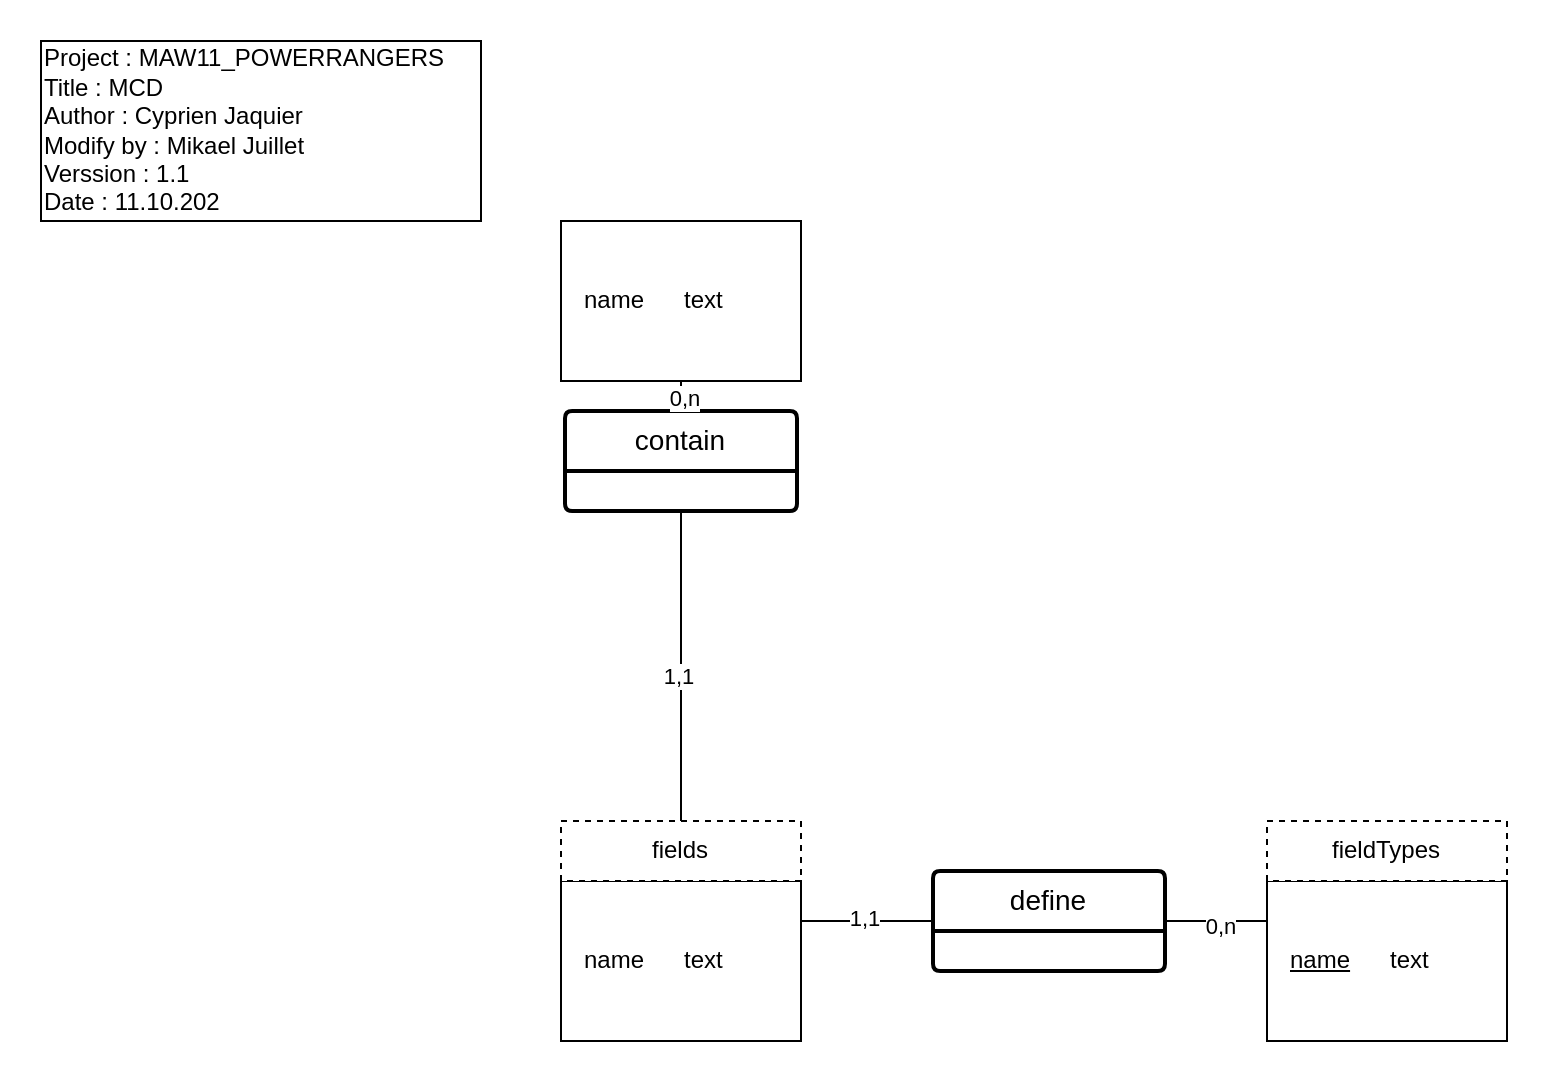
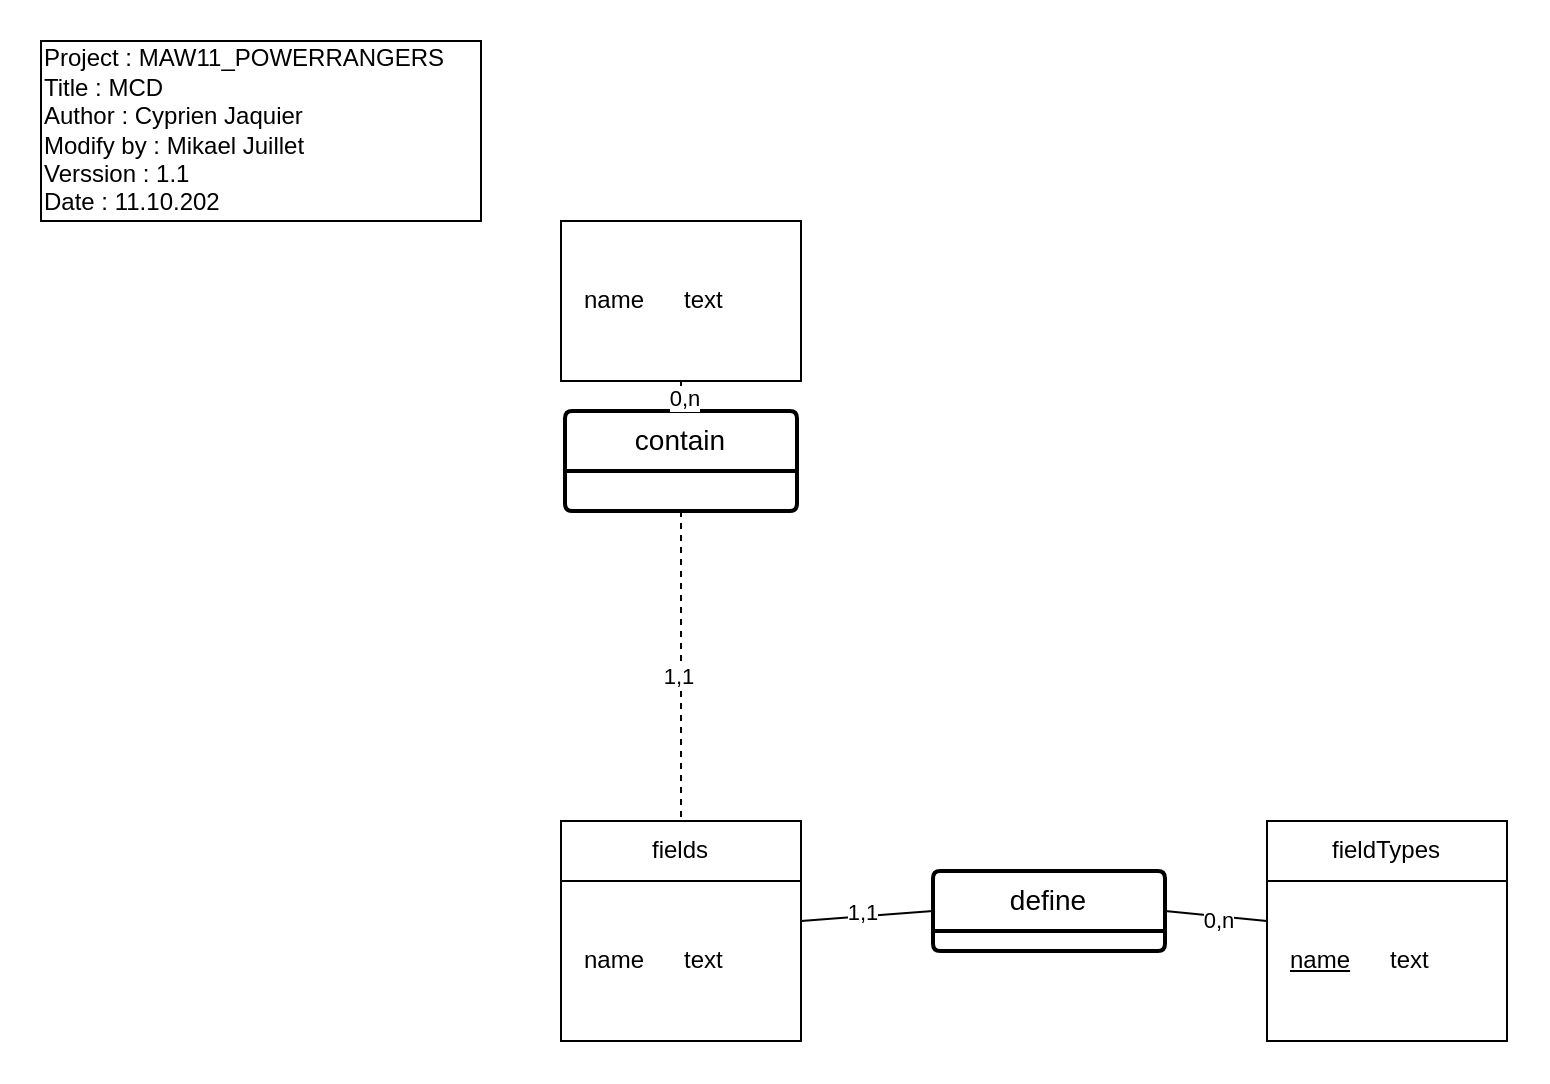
  <mxCell id="0" />
  <mxCell id="1" parent="0" />
  <mxCell id="2" value="" style="group" parent="1" vertex="1" connectable="0"><mxGeometry x="280" y="80" width="120" height="110" as="geometry" /></mxCell>
  <mxCell id="3" value="" style="rounded=0;whiteSpace=wrap;html=1;" parent="2" vertex="1"><mxGeometry y="30" width="120" height="80" as="geometry" /></mxCell>
  <mxCell id="4" value="name" style="text;html=1;strokeColor=none;fillColor=none;align=left;verticalAlign=middle;whiteSpace=wrap;rounded=0;" parent="2" vertex="1"><mxGeometry x="10" y="30" width="50" height="80" as="geometry" /></mxCell>
  <mxCell id="5" value="text" style="text;html=1;strokeColor=none;fillColor=none;align=left;verticalAlign=middle;whiteSpace=wrap;rounded=0;" parent="2" vertex="1"><mxGeometry x="60" y="30" width="60" height="80" as="geometry" /></mxCell>
  <mxCell id="6" value="" style="group" vertex="1" connectable="0" parent="1"><mxGeometry x="280" y="410" width="120" height="110" as="geometry" /></mxCell>
  <mxCell id="7" value="" style="rounded=0;whiteSpace=wrap;html=1;" vertex="1" parent="6"><mxGeometry y="30" width="120" height="80" as="geometry" /></mxCell>
- <mxCell id="8" value="fields" style="rounded=0;whiteSpace=wrap;html=1;dashed=1;" vertex="1" parent="6"><mxGeometry width="120" height="30" as="geometry" /></mxCell>
+ <mxCell id="8" value="fields" style="rounded=0;whiteSpace=wrap;html=1;" vertex="1" parent="6"><mxGeometry width="120" height="30" as="geometry" /></mxCell>
  <mxCell id="9" value="name" style="text;html=1;strokeColor=none;fillColor=none;align=left;verticalAlign=middle;whiteSpace=wrap;rounded=0;" vertex="1" parent="6"><mxGeometry x="10" y="30" width="50" height="80" as="geometry" /></mxCell>
  <mxCell id="10" value="text" style="text;html=1;strokeColor=none;fillColor=none;align=left;verticalAlign=middle;whiteSpace=wrap;rounded=0;" vertex="1" parent="6"><mxGeometry x="60" y="30" width="60" height="80" as="geometry" /></mxCell>
  <mxCell id="11" value="contain" style="swimlane;childLayout=stackLayout;horizontal=1;startSize=30;horizontalStack=0;rounded=1;fontSize=14;fontStyle=0;strokeWidth=2;resizeParent=0;resizeLast=1;shadow=0;dashed=0;align=center;arcSize=4;whiteSpace=wrap;html=1;" vertex="1" parent="1"><mxGeometry x="282" y="205" width="116" height="50" as="geometry" /></mxCell>
  <mxCell id="12" value="" style="endArrow=none;html=1;rounded=0;exitX=1;exitY=1;exitDx=0;exitDy=0;entryX=0.5;entryY=0;entryDx=0;entryDy=0;" edge="1" parent="1" source="4" target="11"><mxGeometry relative="1" as="geometry"><mxPoint x="96" y="300" as="sourcePoint" /><mxPoint x="256" y="300" as="targetPoint" /></mxGeometry></mxCell>
  <mxCell id="13" value="" style="resizable=0;html=1;whiteSpace=wrap;align=right;verticalAlign=bottom;" connectable="0" vertex="1" parent="12"><mxGeometry x="1" relative="1" as="geometry" /></mxCell>
  <mxCell id="14" value="0,n" style="edgeLabel;html=1;align=center;verticalAlign=middle;resizable=0;points=[];" vertex="1" connectable="0" parent="12"><mxGeometry y="1" relative="1" as="geometry"><mxPoint as="offset" /></mxGeometry></mxCell>
- <mxCell id="15" value="" style="endArrow=none;html=1;rounded=0;exitX=0.5;exitY=1;exitDx=0;exitDy=0;entryX=0.5;entryY=0;entryDx=0;entryDy=0;" edge="1" parent="1" source="11" target="8"><mxGeometry relative="1" as="geometry"><mxPoint x="350" y="200" as="sourcePoint" /><mxPoint x="350" y="280" as="targetPoint" /></mxGeometry></mxCell>
+ <mxCell id="15" value="" style="endArrow=none;html=1;rounded=0;exitX=0.5;exitY=1;exitDx=0;exitDy=0;entryX=0.5;entryY=0;entryDx=0;entryDy=0;dashed=1;" edge="1" parent="1" source="11" target="8"><mxGeometry relative="1" as="geometry"><mxPoint x="350" y="200" as="sourcePoint" /><mxPoint x="350" y="280" as="targetPoint" /></mxGeometry></mxCell>
  <mxCell id="16" value="" style="resizable=0;html=1;whiteSpace=wrap;align=right;verticalAlign=bottom;" connectable="0" vertex="1" parent="15"><mxGeometry x="1" relative="1" as="geometry" /></mxCell>
  <mxCell id="17" value="1,1" style="edgeLabel;html=1;align=center;verticalAlign=middle;resizable=0;points=[];" vertex="1" connectable="0" parent="15"><mxGeometry x="0.052" y="-2" relative="1" as="geometry"><mxPoint as="offset" /></mxGeometry></mxCell>
  <mxCell id="18" value="" style="group" vertex="1" connectable="0" parent="1"><mxGeometry x="633" y="410" width="120" height="110" as="geometry" /></mxCell>
  <mxCell id="19" value="" style="rounded=0;whiteSpace=wrap;html=1;" vertex="1" parent="18"><mxGeometry y="30" width="120" height="80" as="geometry" /></mxCell>
- <mxCell id="20" value="fieldTypes" style="rounded=0;whiteSpace=wrap;html=1;dashed=1;" vertex="1" parent="18"><mxGeometry width="120" height="30" as="geometry" /></mxCell>
+ <mxCell id="20" value="fieldTypes" style="rounded=0;whiteSpace=wrap;html=1;" vertex="1" parent="18"><mxGeometry width="120" height="30" as="geometry" /></mxCell>
  <mxCell id="21" value="&lt;u&gt;name&lt;/u&gt;" style="text;html=1;strokeColor=none;fillColor=none;align=left;verticalAlign=middle;whiteSpace=wrap;rounded=0;" vertex="1" parent="18"><mxGeometry x="10" y="30" width="50" height="80" as="geometry" /></mxCell>
  <mxCell id="22" value="text" style="text;html=1;strokeColor=none;fillColor=none;align=left;verticalAlign=middle;whiteSpace=wrap;rounded=0;" vertex="1" parent="18"><mxGeometry x="60" y="30" width="60" height="80" as="geometry" /></mxCell>
- <mxCell id="23" value="define" style="swimlane;childLayout=stackLayout;horizontal=1;startSize=30;horizontalStack=0;rounded=1;fontSize=14;fontStyle=0;strokeWidth=2;resizeParent=0;resizeLast=1;shadow=0;dashed=0;align=center;arcSize=4;whiteSpace=wrap;html=1;" vertex="1" parent="1"><mxGeometry x="466" y="435" width="116" height="50" as="geometry" /></mxCell>
+ <mxCell id="23" value="define" style="swimlane;childLayout=stackLayout;horizontal=1;startSize=30;horizontalStack=0;rounded=1;fontSize=14;fontStyle=0;strokeWidth=2;resizeParent=0;resizeLast=1;shadow=0;dashed=0;align=center;arcSize=4;whiteSpace=wrap;html=1;" vertex="1" parent="1"><mxGeometry x="466" y="435" width="116" height="40" as="geometry" /></mxCell>
  <mxCell id="24" value="Project :&amp;nbsp;MAW11_POWERRANGERS&lt;br&gt;Title : MCD&lt;br&gt;Author : Cyprien Jaquier&lt;br&gt;&lt;div style=&quot;&quot;&gt;&lt;span style=&quot;background-color: initial;&quot;&gt;Modify by : Mikael Juillet&lt;/span&gt;&lt;/div&gt;&lt;div style=&quot;&quot;&gt;&lt;span style=&quot;background-color: initial;&quot;&gt;Verssion : 1.1&amp;nbsp;&lt;/span&gt;&lt;/div&gt;&lt;div style=&quot;&quot;&gt;&lt;span style=&quot;background-color: initial;&quot;&gt;Date : 11.10.202&lt;/span&gt;&lt;/div&gt;" style="html=1;whiteSpace=wrap;align=left;" vertex="1" parent="1"><mxGeometry x="20" y="20" width="220" height="90" as="geometry" /></mxCell>
  <mxCell id="25" value="" style="endArrow=none;html=1;rounded=0;exitX=0;exitY=0.5;exitDx=0;exitDy=0;entryX=1;entryY=0.25;entryDx=0;entryDy=0;" edge="1" parent="1" source="23" target="10"><mxGeometry relative="1" as="geometry"><mxPoint x="350" y="330" as="sourcePoint" /><mxPoint x="350" y="420" as="targetPoint" /></mxGeometry></mxCell>
  <mxCell id="26" value="" style="resizable=0;html=1;whiteSpace=wrap;align=right;verticalAlign=bottom;" connectable="0" vertex="1" parent="25"><mxGeometry x="1" relative="1" as="geometry" /></mxCell>
  <mxCell id="27" value="1,1" style="edgeLabel;html=1;align=center;verticalAlign=middle;resizable=0;points=[];" vertex="1" connectable="0" parent="25"><mxGeometry x="0.052" y="-2" relative="1" as="geometry"><mxPoint as="offset" /></mxGeometry></mxCell>
  <mxCell id="28" value="" style="endArrow=none;html=1;rounded=0;exitX=1;exitY=0.5;exitDx=0;exitDy=0;entryX=0;entryY=0.25;entryDx=0;entryDy=0;" edge="1" parent="1" source="23" target="19"><mxGeometry relative="1" as="geometry"><mxPoint x="360" y="340" as="sourcePoint" /><mxPoint x="360" y="430" as="targetPoint" /></mxGeometry></mxCell>
  <mxCell id="29" value="" style="resizable=0;html=1;whiteSpace=wrap;align=right;verticalAlign=bottom;" connectable="0" vertex="1" parent="28"><mxGeometry x="1" relative="1" as="geometry" /></mxCell>
  <mxCell id="30" value="0,n" style="edgeLabel;html=1;align=center;verticalAlign=middle;resizable=0;points=[];" vertex="1" connectable="0" parent="28"><mxGeometry x="0.052" y="-2" relative="1" as="geometry"><mxPoint as="offset" /></mxGeometry></mxCell>
